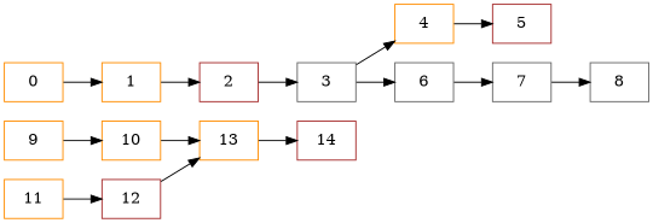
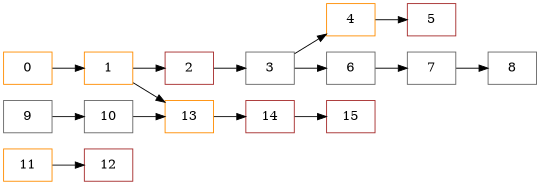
  digraph {
    rankdir=LR
    node [color=gray40 shape=box]
    " 0 " [color=darkorange]
    " 1 " [color=darkorange]
    " 2 " [color=brown]
    " 3 "
    " 4 " [color=darkorange]
    " 6 "
    " 5 " [color=brown]
    " 7 "
    " 8 "
-   " 9 " [color=darkorange]
-   " 10 " [color=darkorange]
+   " 9 "
+   " 10 "
    " 13 " [color=darkorange]
    " 12 " [color=brown]
    " 11 " [color=darkorange]
    " 14 " [color=brown]
+   " 15 " [color=brown]
    " 0 " -> " 1 "
    " 1 " -> " 2 "
    " 2 " -> " 3 "
    " 3 " -> " 4 "
    " 3 " -> " 6 "
    " 4 " -> " 5 "
    " 6 " -> " 7 "
    " 7 " -> " 8 "
    " 9 " -> " 10 "
    " 10 " -> " 13 "
    " 13 " -> " 14 "
-   " 12 " -> " 13 "
+   " 1 " -> " 13 "
    " 11 " -> " 12 "
+   " 14 " -> " 15 "
  }
